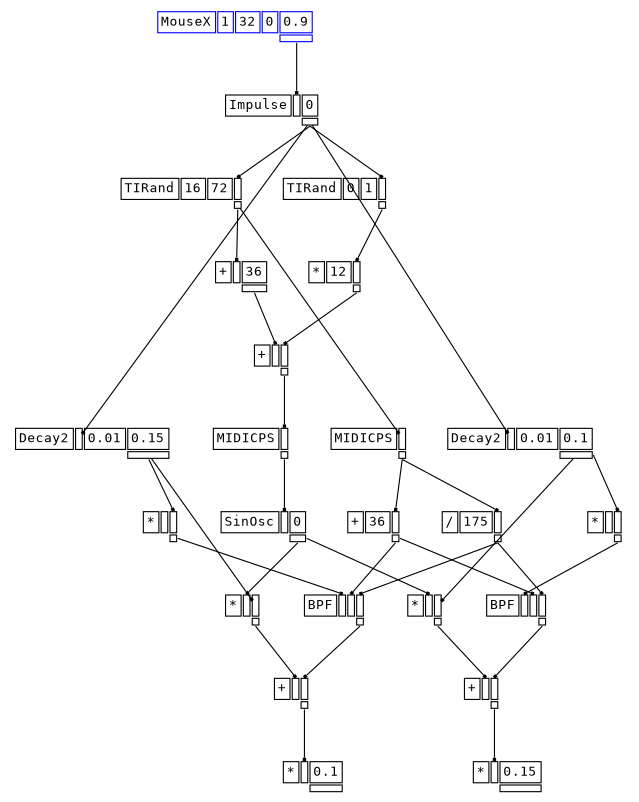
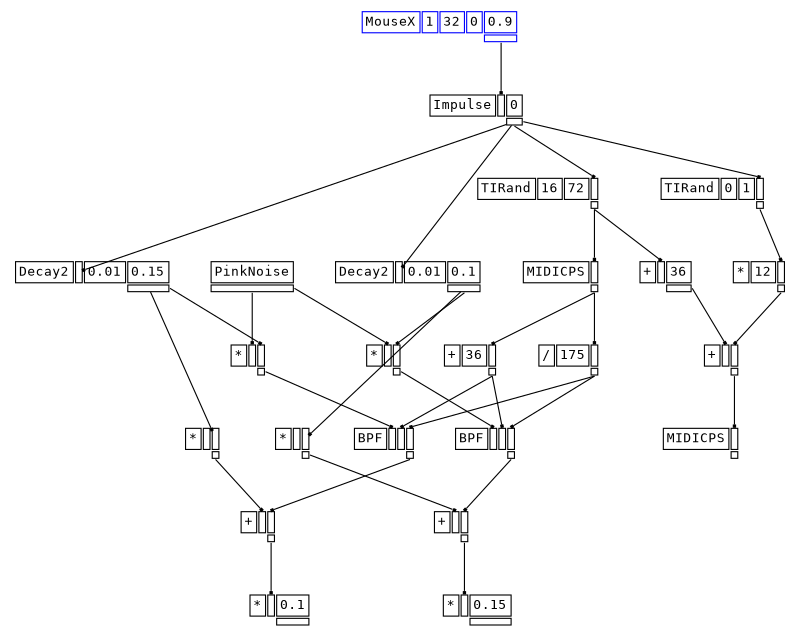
  digraph {
    fontname="DejaVu Sans Mono"
    splines=false
    node [color=black fontname="DejaVu Sans Mono" fontsize=12 shape=plaintext]
    edge [arrowhead=box arrowsize=0.25 fontname="DejaVu Sans Mono" headport=i_0 tailport=o_0]
    n1 [color=blue label=<<TABLE BORDER="0" CELLBORDER="1"><TR><TD>MouseX</TD><TD ID="u_6:K_0">1</TD><TD ID="u_6:K_1">32</TD><TD ID="u_6:K_2">0</TD><TD ID="u_6:K_3">0.9</TD></TR><TR><TD BORDER="0"></TD><TD BORDER="0"></TD><TD BORDER="0"></TD><TD BORDER="0"></TD><TD PORT="o_0" ID="u_6:o_0"></TD></TR></TABLE>>]
    n2 [label=<<TABLE BORDER="0" CELLBORDER="1"><TR><TD>Impulse</TD><TD PORT="i_0" ID="u_7:i_0"></TD><TD ID="u_7:K_1">0</TD></TR><TR><TD BORDER="0"></TD><TD BORDER="0"></TD><TD PORT="o_0" ID="u_7:o_0"></TD></TR></TABLE>>]
    n3 [label=<<TABLE BORDER="0" CELLBORDER="1"><TR><TD>TIRand</TD><TD ID="u_8:K_0">16</TD><TD ID="u_8:K_1">72</TD><TD PORT="i_2" ID="u_8:i_2"></TD></TR><TR><TD BORDER="0"></TD><TD BORDER="0"></TD><TD BORDER="0"></TD><TD PORT="o_0" ID="u_8:o_0"></TD></TR></TABLE>>]
    n4 [label=<<TABLE BORDER="0" CELLBORDER="1"><TR><TD>TIRand</TD><TD ID="u_12:K_0">0</TD><TD ID="u_12:K_1">1</TD><TD PORT="i_2" ID="u_12:i_2"></TD></TR><TR><TD BORDER="0"></TD><TD BORDER="0"></TD><TD BORDER="0"></TD><TD PORT="o_0" ID="u_12:o_0"></TD></TR></TABLE>>]
    n5 [label=<<TABLE BORDER="0" CELLBORDER="1"><TR><TD>Decay2</TD><TD PORT="i_0" ID="u_19:i_0"></TD><TD ID="u_19:K_1">0.01</TD><TD ID="u_19:K_2">0.15</TD></TR><TR><TD BORDER="0"></TD><TD BORDER="0"></TD><TD BORDER="0"></TD><TD PORT="o_0" ID="u_19:o_0"></TD></TR></TABLE>>]
    n6 [label=<<TABLE BORDER="0" CELLBORDER="1"><TR><TD>Decay2</TD><TD PORT="i_0" ID="u_30:i_0"></TD><TD ID="u_30:K_1">0.01</TD><TD ID="u_30:K_2">0.1</TD></TR><TR><TD BORDER="0"></TD><TD BORDER="0"></TD><TD BORDER="0"></TD><TD PORT="o_0" ID="u_30:o_0"></TD></TR></TABLE>>]
    n7 [label=<<TABLE BORDER="0" CELLBORDER="1"><TR><TD>+</TD><TD PORT="i_0" ID="u_10:i_0"></TD><TD ID="u_10:K_1">36</TD></TR><TR><TD BORDER="0"></TD><TD BORDER="0"></TD><TD PORT="o_0" ID="u_10:o_0"></TD></TR></TABLE>>]
    n8 [label=<<TABLE BORDER="0" CELLBORDER="1"><TR><TD>MIDICPS</TD><TD PORT="i_0" ID="u_23:i_0"></TD></TR><TR><TD BORDER="0"></TD><TD PORT="o_0" ID="u_23:o_0"></TD></TR></TABLE>>]
    n9 [label=<<TABLE BORDER="0" CELLBORDER="1"><TR><TD>*</TD><TD ID="u_13:K_0">12</TD><TD PORT="i_1" ID="u_13:i_1"></TD></TR><TR><TD BORDER="0"></TD><TD BORDER="0"></TD><TD PORT="o_0" ID="u_13:o_0"></TD></TR></TABLE>>]
    n10 [label=<<TABLE BORDER="0" CELLBORDER="1"><TR><TD>*</TD><TD PORT="i_0" ID="u_20:i_0"></TD><TD PORT="i_1" ID="u_20:i_1"></TD></TR><TR><TD BORDER="0"></TD><TD BORDER="0"></TD><TD PORT="o_0" ID="u_20:o_0"></TD></TR></TABLE>>]
    n11 [label=<<TABLE BORDER="0" CELLBORDER="1"><TR><TD>*</TD><TD PORT="i_0" ID="u_22:i_0"></TD><TD PORT="i_1" ID="u_22:i_1"></TD></TR><TR><TD BORDER="0"></TD><TD BORDER="0"></TD><TD PORT="o_0" ID="u_22:o_0"></TD></TR></TABLE>>]
    n12 [label=<<TABLE BORDER="0" CELLBORDER="1"><TR><TD>*</TD><TD PORT="i_0" ID="u_31:i_0"></TD><TD PORT="i_1" ID="u_31:i_1"></TD></TR><TR><TD BORDER="0"></TD><TD BORDER="0"></TD><TD PORT="o_0" ID="u_31:o_0"></TD></TR></TABLE>>]
    n13 [label=<<TABLE BORDER="0" CELLBORDER="1"><TR><TD>*</TD><TD PORT="i_0" ID="u_32:i_0"></TD><TD PORT="i_1" ID="u_32:i_1"></TD></TR><TR><TD BORDER="0"></TD><TD BORDER="0"></TD><TD PORT="o_0" ID="u_32:o_0"></TD></TR></TABLE>>]
    n14 [label=<<TABLE BORDER="0" CELLBORDER="1"><TR><TD>+</TD><TD PORT="i_0" ID="u_14:i_0"></TD><TD PORT="i_1" ID="u_14:i_1"></TD></TR><TR><TD BORDER="0"></TD><TD BORDER="0"></TD><TD PORT="o_0" ID="u_14:o_0"></TD></TR></TABLE>>]
    n15 [label=<<TABLE BORDER="0" CELLBORDER="1"><TR><TD>+</TD><TD ID="u_24:K_0">36</TD><TD PORT="i_1" ID="u_24:i_1"></TD></TR><TR><TD BORDER="0"></TD><TD BORDER="0"></TD><TD PORT="o_0" ID="u_24:o_0"></TD></TR></TABLE>>]
    n16 [label=<<TABLE BORDER="0" CELLBORDER="1"><TR><TD>/</TD><TD ID="u_26:K_0">175</TD><TD PORT="i_1" ID="u_26:i_1"></TD></TR><TR><TD BORDER="0"></TD><TD BORDER="0"></TD><TD PORT="o_0" ID="u_26:o_0"></TD></TR></TABLE>>]
    n17 [label=<<TABLE BORDER="0" CELLBORDER="1"><TR><TD>MIDICPS</TD><TD PORT="i_0" ID="u_15:i_0"></TD></TR><TR><TD BORDER="0"></TD><TD PORT="o_0" ID="u_15:o_0"></TD></TR></TABLE>>]
-   n18 [label=<<TABLE BORDER="0" CELLBORDER="1"><TR><TD>SinOsc</TD><TD PORT="i_0" ID="u_16:i_0"></TD><TD ID="u_16:K_1">0</TD></TR><TR><TD BORDER="0"></TD><TD BORDER="0"></TD><TD PORT="o_0" ID="u_16:o_0"></TD></TR></TABLE>>]
    n19 [label=<<TABLE BORDER="0" CELLBORDER="1"><TR><TD>+</TD><TD PORT="i_0" ID="u_28:i_0"></TD><TD PORT="i_1" ID="u_28:i_1"></TD></TR><TR><TD BORDER="0"></TD><TD BORDER="0"></TD><TD PORT="o_0" ID="u_28:o_0"></TD></TR></TABLE>>]
    n20 [label=<<TABLE BORDER="0" CELLBORDER="1"><TR><TD>+</TD><TD PORT="i_0" ID="u_34:i_0"></TD><TD PORT="i_1" ID="u_34:i_1"></TD></TR><TR><TD BORDER="0"></TD><TD BORDER="0"></TD><TD PORT="o_0" ID="u_34:o_0"></TD></TR></TABLE>>]
    n21 [label=<<TABLE BORDER="0" CELLBORDER="1"><TR><TD>BPF</TD><TD PORT="i_0" ID="u_27:i_0"></TD><TD PORT="i_1" ID="u_27:i_1"></TD><TD PORT="i_2" ID="u_27:i_2"></TD></TR><TR><TD BORDER="0"></TD><TD BORDER="0"></TD><TD BORDER="0"></TD><TD PORT="o_0" ID="u_27:o_0"></TD></TR></TABLE>>]
    n22 [label=<<TABLE BORDER="0" CELLBORDER="1"><TR><TD>*</TD><TD PORT="i_0" ID="u_29:i_0"></TD><TD ID="u_29:K_1">0.1</TD></TR><TR><TD BORDER="0"></TD><TD BORDER="0"></TD><TD PORT="o_0" ID="u_29:o_0"></TD></TR></TABLE>>]
+   n23 [label=<<TABLE BORDER="0" CELLBORDER="1"><TR><TD>PinkNoise</TD></TR><TR><TD PORT="o_0" ID="u_21:o_0"></TD></TR></TABLE>>]
    n24 [label=<<TABLE BORDER="0" CELLBORDER="1"><TR><TD>BPF</TD><TD PORT="i_0" ID="u_33:i_0"></TD><TD PORT="i_1" ID="u_33:i_1"></TD><TD PORT="i_2" ID="u_33:i_2"></TD></TR><TR><TD BORDER="0"></TD><TD BORDER="0"></TD><TD BORDER="0"></TD><TD PORT="o_0" ID="u_33:o_0"></TD></TR></TABLE>>]
    n25 [label=<<TABLE BORDER="0" CELLBORDER="1"><TR><TD>*</TD><TD PORT="i_0" ID="u_35:i_0"></TD><TD ID="u_35:K_1">0.15</TD></TR><TR><TD BORDER="0"></TD><TD BORDER="0"></TD><TD PORT="o_0" ID="u_35:o_0"></TD></TR></TABLE>>]
    n1 -> n2
    n2 -> n3 [headport=i_2]
    n2 -> n4 [headport=i_2]
    n2 -> n5
    n2 -> n6
    n3 -> n7
    n3 -> n8
    n4 -> n9 [headport=i_1]
    n5 -> n10 [headport=i_1]
    n5 -> n11 [headport=i_1]
    n6 -> n12 [headport=i_1]
    n6 -> n13 [headport=i_1]
    n7 -> n14
    n8 -> n15 [headport=i_1]
    n8 -> n16 [headport=i_1]
    n9 -> n14 [headport=i_1]
    n10 -> n19
    n11 -> n21
    n12 -> n20
    n13 -> n24
    n14 -> n17
    n15 -> n21 [headport=i_1]
    n15 -> n24 [headport=i_1]
    n16 -> n21 [headport=i_2]
    n16 -> n24 [headport=i_2]
-   n17 -> n18
-   n18 -> n10
-   n18 -> n12
    n19 -> n22
    n20 -> n25
    n21 -> n19 [headport=i_1]
+   n23 -> n11
+   n23 -> n13
    n24 -> n20 [headport=i_1]
  }
